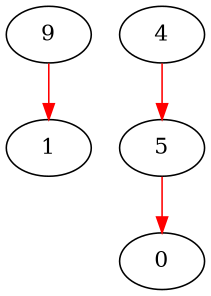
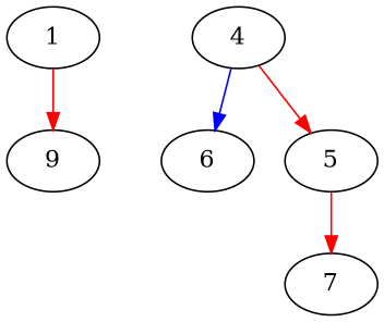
  digraph {
    fontname="DejaVu Serif"
    node [fontname="DejaVu Serif"]
    edge [color=red fontname="DejaVu Serif"]
    n1 [label=1]
    n2 [label=9]
    n3 [label=4]
+   n4 [label=6]
    n5 [label=5]
-   n6 [label=0]
-   n2 -> n1
+   n6 [label=7]
+   n1 -> n2
+   n3 -> n4 [color=blue]
    n3 -> n5
    n5 -> n6
  }
